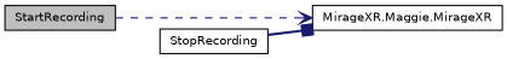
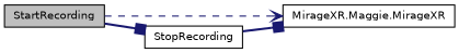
  digraph {
    rankdir=LR
    node [color=black fillcolor=white fontname=Helvetica fontsize=10 shape=record style=filled]
    edge [arrowhead=box color=midnightblue fontname=Helvetica fontsize=10 labelfontname=Helvetica labelfontsize=10 style=bold]
    n1 [fillcolor=grey75 fontcolor=black height=0.2 label=StartRecording width=0.4]
    n2 [height=0.2 label="MirageXR.Maggie.MirageXR" width=0.4]
    n3 [height=0.2 label=StopRecording width=0.4]
    n1 -> n2 [arrowhead=vee style=dashed]
+   n1 -> n3
    n3 -> n2
  }
